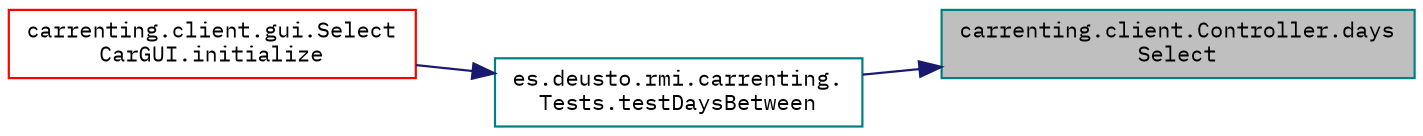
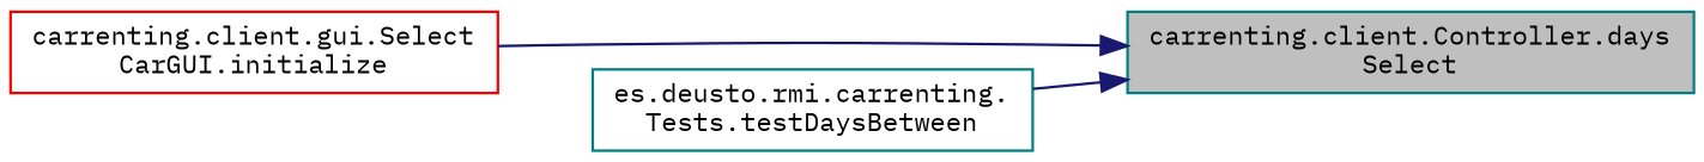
  digraph {
    fontname="IBM Plex Mono"
    rankdir=RL
    node [color=teal fillcolor=white fontname="IBM Plex Mono" fontsize=10 shape=record style=filled]
    edge [color=midnightblue dir=back fontname="IBM Plex Mono" fontsize=10 labelfontname=Helvetica labelfontsize=10 style=solid]
    n1 [fillcolor=grey75 fontcolor=black height=0.2 label="carrenting.client.Controller.days\lSelect" width=0.4]
    n2 [color=red height=0.2 label="carrenting.client.gui.Select\lCarGUI.initialize" width=0.4]
    n3 [height=0.2 label="es.deusto.rmi.carrenting.\lTests.testDaysBetween" width=0.4]
-   n3 -> n2
+   n1 -> n2
    n1 -> n3
  }
